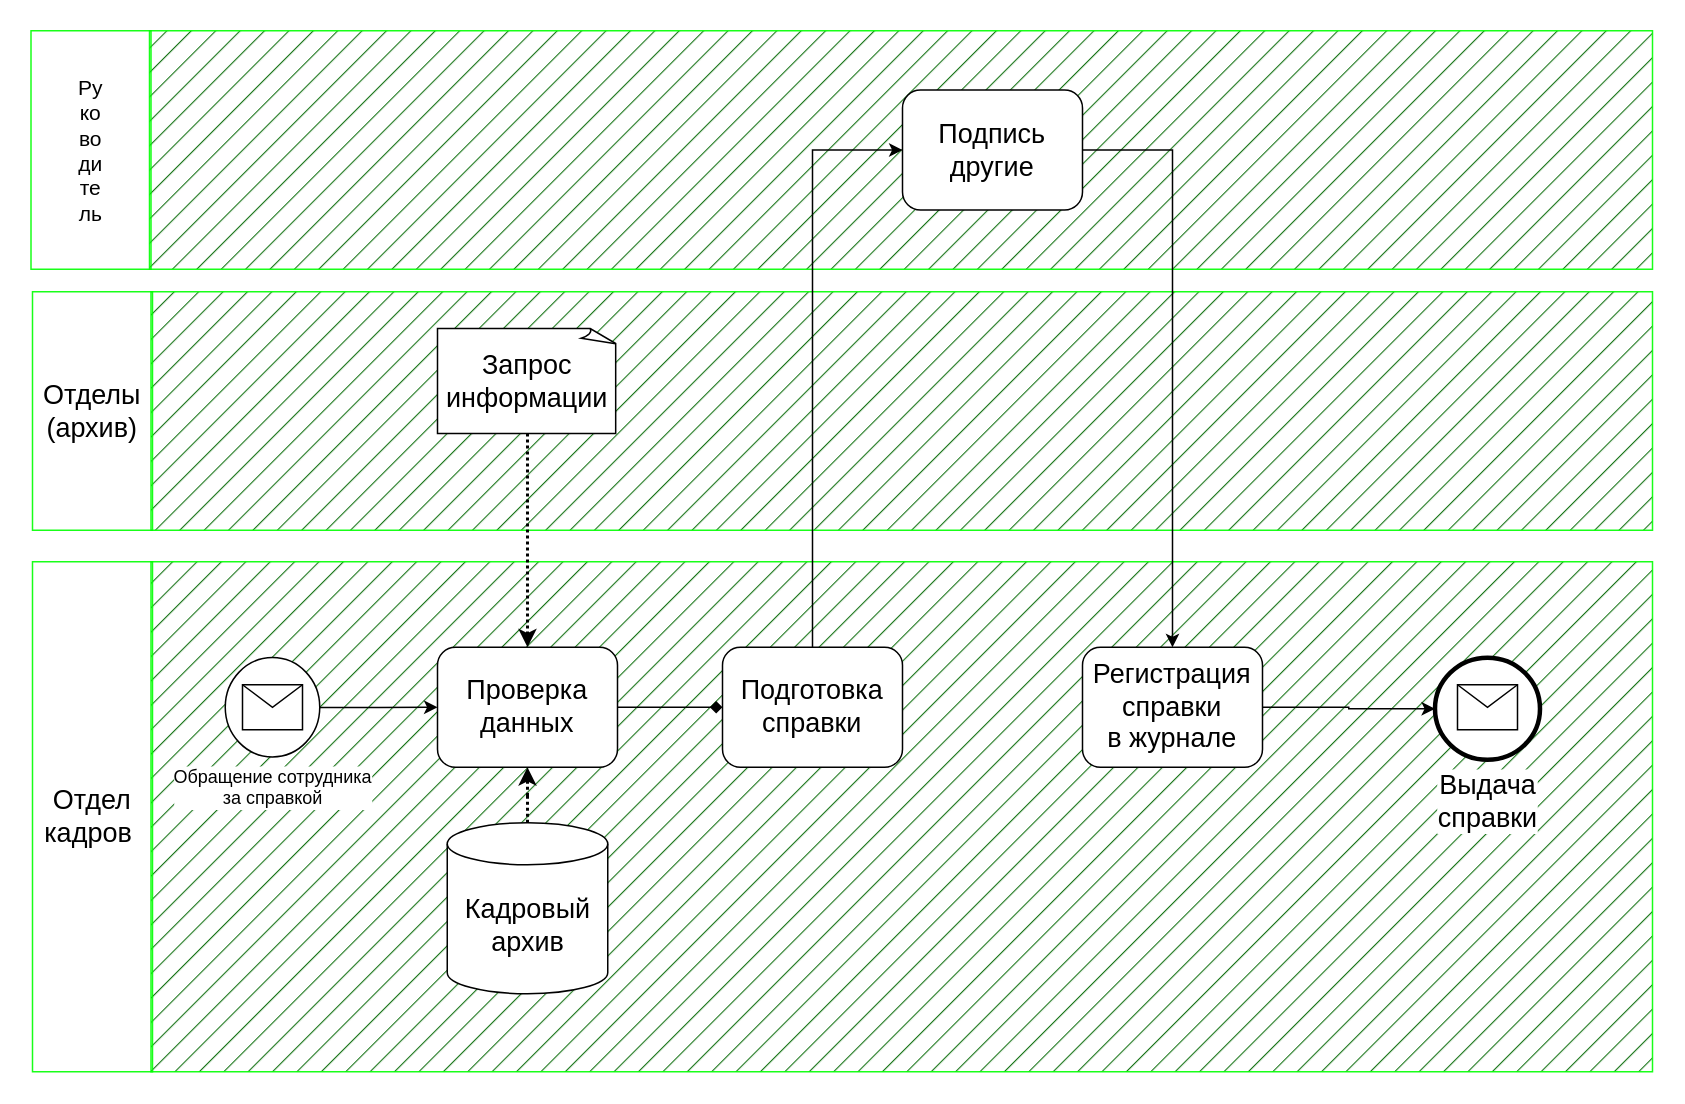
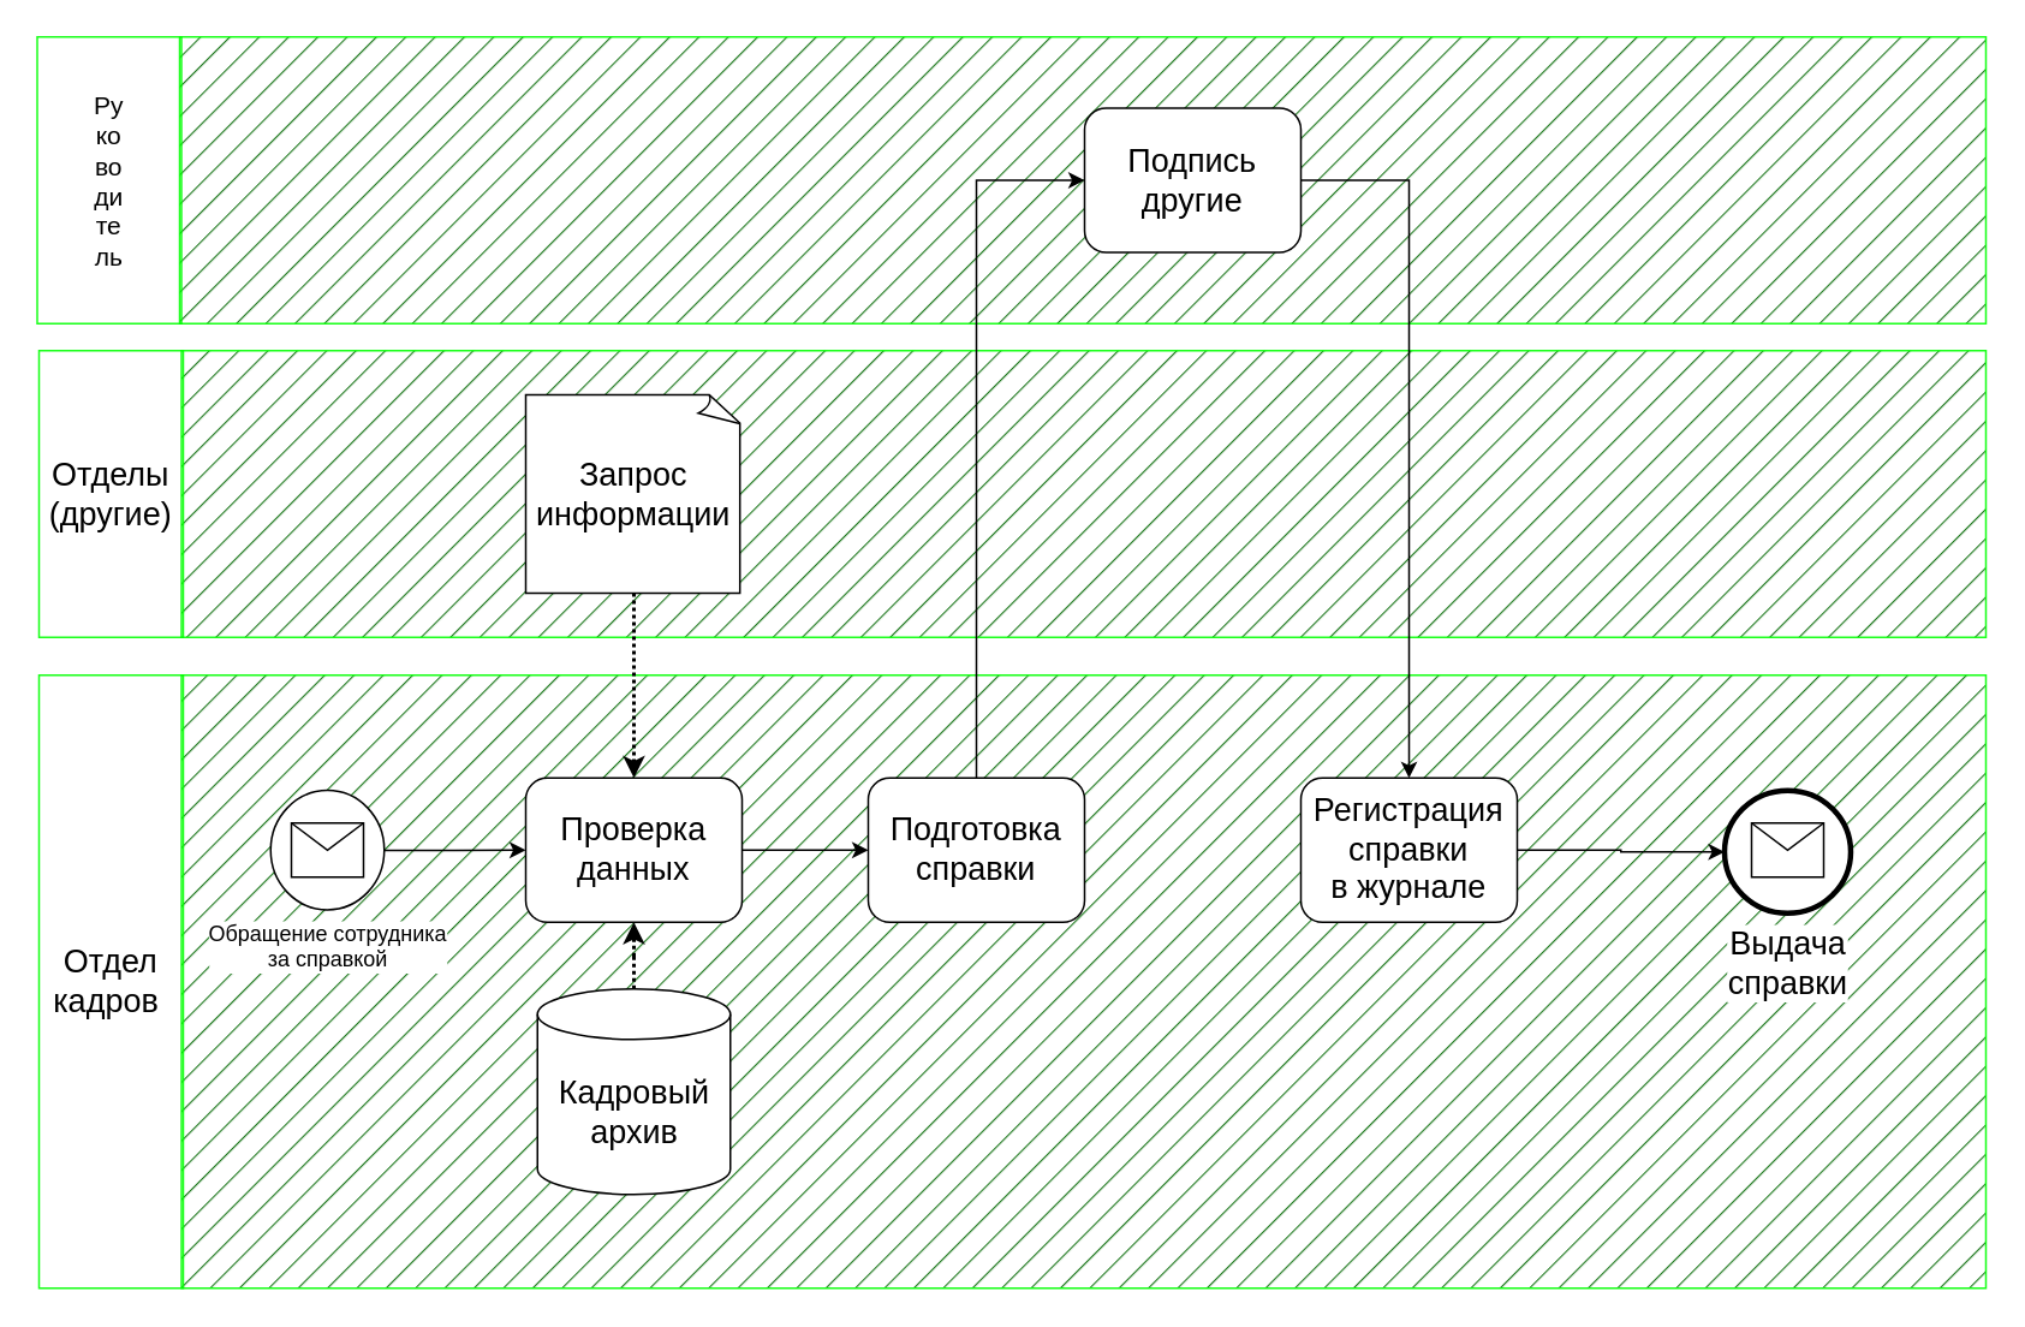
  <mxCell id="0" />
  <mxCell id="1" parent="0" />
  <mxCell id="2" value="" style="rounded=0;whiteSpace=wrap;html=1;fillStyle=hatch;fillColor=#006600;strokeColor=#00FF00;gradientColor=none;opacity=90;" vertex="1" parent="1"><mxGeometry x="99" y="20" width="1002" height="159" as="geometry" /></mxCell>
  <mxCell id="3" value="" style="rounded=0;whiteSpace=wrap;html=1;fillStyle=hatch;fillColor=#006600;strokeColor=#00FF00;gradientColor=none;opacity=90;" vertex="1" parent="1"><mxGeometry x="100" y="194" width="1001" height="159" as="geometry" /></mxCell>
  <mxCell id="4" value="" style="rounded=0;whiteSpace=wrap;html=1;fillStyle=hatch;fillColor=#006600;strokeColor=#00FF00;gradientColor=none;opacity=90;" vertex="1" parent="1"><mxGeometry x="100" y="374" width="1001" height="340" as="geometry" /></mxCell>
  <mxCell id="5" value="Обращение сотрудника &lt;br&gt;за справкой" style="shape=mxgraph.bpmn.shape;html=1;verticalLabelPosition=bottom;labelBackgroundColor=#ffffff;verticalAlign=top;perimeter=ellipsePerimeter;outline=standard;symbol=general;" parent="1" vertex="1"><mxGeometry x="149.5" y="437.88" width="63" height="66.25" as="geometry" /></mxCell>
  <mxCell id="6" value="&lt;font style=&quot;font-size: 18px;&quot;&gt;Проверка данных&lt;/font&gt;" style="shape=ext;rounded=1;html=1;whiteSpace=wrap;" parent="1" vertex="1"><mxGeometry x="291" y="431.01" width="120" height="80" as="geometry" /></mxCell>
  <mxCell id="7" value="&lt;font style=&quot;font-size: 18px;&quot;&gt;Подготовка&lt;br&gt;справки&lt;/font&gt;" style="shape=ext;rounded=1;html=1;whiteSpace=wrap;" parent="1" vertex="1"><mxGeometry x="481" y="431" width="120" height="80" as="geometry" /></mxCell>
  <mxCell id="8" value="&lt;font style=&quot;font-size: 18px;&quot;&gt;Подпись&lt;br&gt;другие&lt;/font&gt;" style="shape=ext;rounded=1;html=1;whiteSpace=wrap;" parent="1" vertex="1"><mxGeometry x="601" y="59.5" width="120" height="80" as="geometry" /></mxCell>
  <mxCell id="9" value="&lt;font style=&quot;font-size: 18px;&quot;&gt;Выдача&lt;br&gt;справки&lt;/font&gt;" style="shape=mxgraph.bpmn.shape;html=1;verticalLabelPosition=bottom;labelBackgroundColor=#ffffff;verticalAlign=top;perimeter=ellipsePerimeter;outline=end;symbol=general;" parent="1" vertex="1"><mxGeometry x="956" y="438.01" width="70" height="67.99" as="geometry" /></mxCell>
  <mxCell id="10" style="edgeStyle=orthogonalEdgeStyle;rounded=0;html=1;jettySize=auto;orthogonalLoop=1;" parent="1" source="5" target="6" edge="1"><mxGeometry relative="1" as="geometry" /></mxCell>
- <mxCell id="11" style="edgeStyle=orthogonalEdgeStyle;rounded=0;html=1;jettySize=auto;orthogonalLoop=1;endArrow=diamond;" parent="1" source="6" target="7" edge="1"><mxGeometry relative="1" as="geometry" /></mxCell>
+ <mxCell id="11" style="edgeStyle=orthogonalEdgeStyle;rounded=0;html=1;jettySize=auto;orthogonalLoop=1;" parent="1" source="6" target="7" edge="1"><mxGeometry relative="1" as="geometry" /></mxCell>
  <mxCell id="12" style="edgeStyle=orthogonalEdgeStyle;rounded=0;html=1;jettySize=auto;orthogonalLoop=1;entryX=0;entryY=0.5;entryDx=0;entryDy=0;" parent="1" source="7" target="8" edge="1"><mxGeometry relative="1" as="geometry"><mxPoint x="811.059" y="198" as="targetPoint" /></mxGeometry></mxCell>
  <mxCell id="13" style="edgeStyle=orthogonalEdgeStyle;rounded=0;html=1;jettySize=auto;orthogonalLoop=1;entryX=0.5;entryY=0;entryDx=0;entryDy=0;exitX=1;exitY=0.5;exitDx=0;exitDy=0;" parent="1" source="8" target="28" edge="1"><mxGeometry relative="1" as="geometry"><mxPoint x="856" y="279" as="targetPoint" /></mxGeometry></mxCell>
  <mxCell id="14" style="edgeStyle=orthogonalEdgeStyle;rounded=0;html=1;jettySize=auto;orthogonalLoop=1;entryX=0;entryY=0.5;entryDx=0;entryDy=0;exitX=1;exitY=0.5;exitDx=0;exitDy=0;" parent="1" source="28" target="9" edge="1"><mxGeometry relative="1" as="geometry"><mxPoint x="993" y="466.059" as="sourcePoint" /><mxPoint x="645" y="466" as="targetPoint" /></mxGeometry></mxCell>
  <mxCell id="15" style="edgeStyle=orthogonalEdgeStyle;rounded=0;html=1;jettySize=auto;orthogonalLoop=1;" parent="1" edge="1"><mxGeometry relative="1" as="geometry"><mxPoint x="840" y="585.941" as="sourcePoint" /></mxGeometry></mxCell>
  <mxCell id="16" style="edgeStyle=orthogonalEdgeStyle;rounded=0;html=1;jettySize=auto;orthogonalLoop=1;endArrow=none;endFill=0;" parent="1" edge="1"><mxGeometry relative="1" as="geometry"><mxPoint x="780" y="666" as="sourcePoint" /></mxGeometry></mxCell>
  <mxCell id="17" style="edgeStyle=orthogonalEdgeStyle;rounded=0;html=1;jettySize=auto;orthogonalLoop=1;endArrow=none;endFill=0;" parent="1" edge="1"><mxGeometry relative="1" as="geometry"><mxPoint x="925" y="666" as="sourcePoint" /></mxGeometry></mxCell>
  <mxCell id="18" style="edgeStyle=orthogonalEdgeStyle;rounded=0;html=1;jettySize=auto;orthogonalLoop=1;endArrow=none;endFill=0;" parent="1" edge="1"><mxGeometry relative="1" as="geometry"><mxPoint x="1095" y="666" as="sourcePoint" /></mxGeometry></mxCell>
  <mxCell id="19" style="edgeStyle=orthogonalEdgeStyle;rounded=0;html=1;jettySize=auto;orthogonalLoop=1;" parent="1" edge="1"><mxGeometry relative="1" as="geometry"><mxPoint x="985" y="586" as="sourcePoint" /></mxGeometry></mxCell>
  <mxCell id="20" value="" style="shape=message;whiteSpace=wrap;html=1;" vertex="1" parent="1"><mxGeometry x="161" y="456" width="40" height="30" as="geometry" /></mxCell>
  <mxCell id="21" value="&lt;font style=&quot;font-size: 18px;&quot;&gt;Отдел кадров&amp;nbsp;&lt;/font&gt;" style="rounded=0;whiteSpace=wrap;html=1;fillStyle=hatch;fillColor=none;strokeColor=#00FF00;gradientColor=none;opacity=90;" vertex="1" parent="1"><mxGeometry x="21" y="374" width="80" height="340" as="geometry" /></mxCell>
  <mxCell id="22" value="" style="edgeStyle=orthogonalEdgeStyle;rounded=0;orthogonalLoop=1;jettySize=auto;html=1;dashed=1;dashPattern=1 1;strokeWidth=2;" edge="1" parent="1" source="23" target="6"><mxGeometry relative="1" as="geometry" /></mxCell>
  <mxCell id="23" value="&lt;font style=&quot;font-size: 18px;&quot;&gt;Кадровый архив&lt;/font&gt;" style="shape=cylinder3;whiteSpace=wrap;html=1;boundedLbl=1;backgroundOutline=1;size=14;" vertex="1" parent="1"><mxGeometry x="297.5" y="548" width="107" height="114" as="geometry" /></mxCell>
- <mxCell id="24" value="&lt;span style=&quot;font-size: 18px;&quot;&gt;Запрос&lt;br&gt;&lt;/span&gt;&lt;font style=&quot;font-size: 18px;&quot;&gt;информации&lt;/font&gt;" style="whiteSpace=wrap;html=1;shape=mxgraph.basic.document" vertex="1" parent="1"><mxGeometry x="291" y="218.5" width="120" height="70" as="geometry" /></mxCell>
+ <mxCell id="24" value="&lt;span style=&quot;font-size: 18px;&quot;&gt;Запрос&lt;br&gt;&lt;/span&gt;&lt;font style=&quot;font-size: 18px;&quot;&gt;информации&lt;/font&gt;" style="whiteSpace=wrap;html=1;shape=mxgraph.basic.document" vertex="1" parent="1"><mxGeometry x="291" y="218.5" width="120" height="110" as="geometry" /></mxCell>
  <mxCell id="25" value="" style="endArrow=classic;html=1;rounded=0;entryX=0.5;entryY=0;entryDx=0;entryDy=0;exitX=0.5;exitY=1;exitDx=0;exitDy=0;exitPerimeter=0;dashed=1;dashPattern=1 1;strokeWidth=2;" edge="1" parent="1" source="24" target="6"><mxGeometry width="50" height="50" relative="1" as="geometry"><mxPoint x="161" y="308" as="sourcePoint" /><mxPoint x="331" y="334" as="targetPoint" /></mxGeometry></mxCell>
- <mxCell id="26" value="&lt;font style=&quot;font-size: 18px;&quot;&gt;Отделы&lt;br&gt;(архив)&lt;br&gt;&lt;/font&gt;" style="rounded=0;whiteSpace=wrap;html=1;fillStyle=hatch;fillColor=none;strokeColor=#00FF00;gradientColor=none;opacity=90;" vertex="1" parent="1"><mxGeometry x="21" y="194" width="80" height="159" as="geometry" /></mxCell>
+ <mxCell id="26" value="&lt;font style=&quot;font-size: 18px;&quot;&gt;Отделы&lt;br&gt;(другие)&lt;br&gt;&lt;/font&gt;" style="rounded=0;whiteSpace=wrap;html=1;fillStyle=hatch;fillColor=none;strokeColor=#00FF00;gradientColor=none;opacity=90;" vertex="1" parent="1"><mxGeometry x="21" y="194" width="80" height="159" as="geometry" /></mxCell>
  <mxCell id="27" value="&lt;font style=&quot;font-size: 14px;&quot;&gt;Ру&lt;br&gt;ко&lt;br&gt;во&lt;br&gt;ди&lt;br&gt;те&lt;br&gt;ль&lt;/font&gt;" style="rounded=0;whiteSpace=wrap;html=1;fillStyle=hatch;fillColor=none;strokeColor=#00FF00;gradientColor=none;opacity=90;" vertex="1" parent="1"><mxGeometry x="20" y="20" width="80" height="159" as="geometry" /></mxCell>
  <mxCell id="28" value="&lt;font style=&quot;font-size: 18px;&quot;&gt;Регистрация&lt;br&gt;справки&lt;br&gt;в журнале&lt;/font&gt;" style="shape=ext;rounded=1;html=1;whiteSpace=wrap;" vertex="1" parent="1"><mxGeometry x="721" y="431.01" width="120" height="80" as="geometry" /></mxCell>
  <mxCell id="29" value="" style="shape=message;whiteSpace=wrap;html=1;" vertex="1" parent="1"><mxGeometry x="971" y="456" width="40" height="30" as="geometry" /></mxCell>
